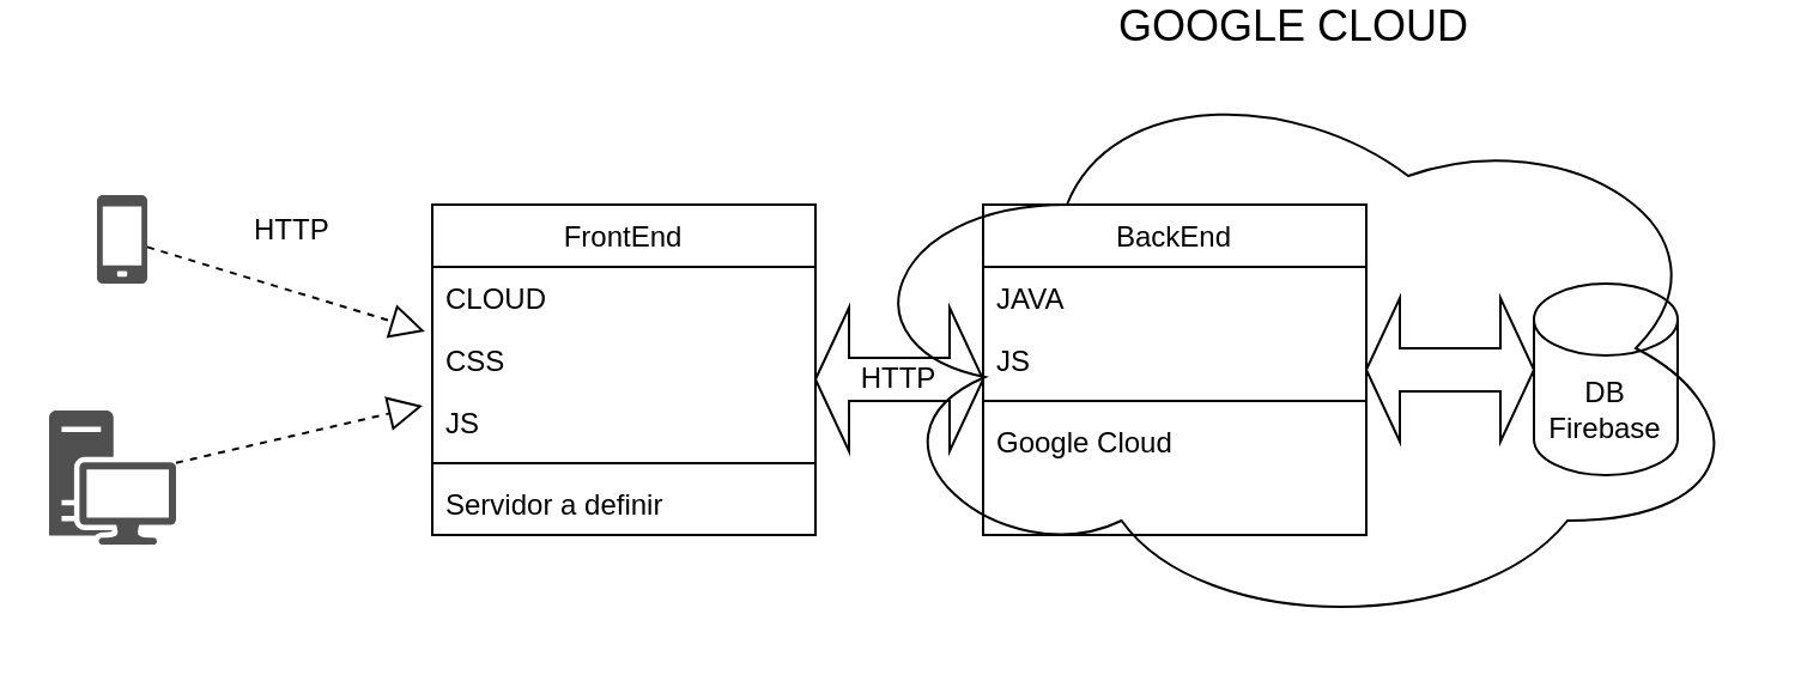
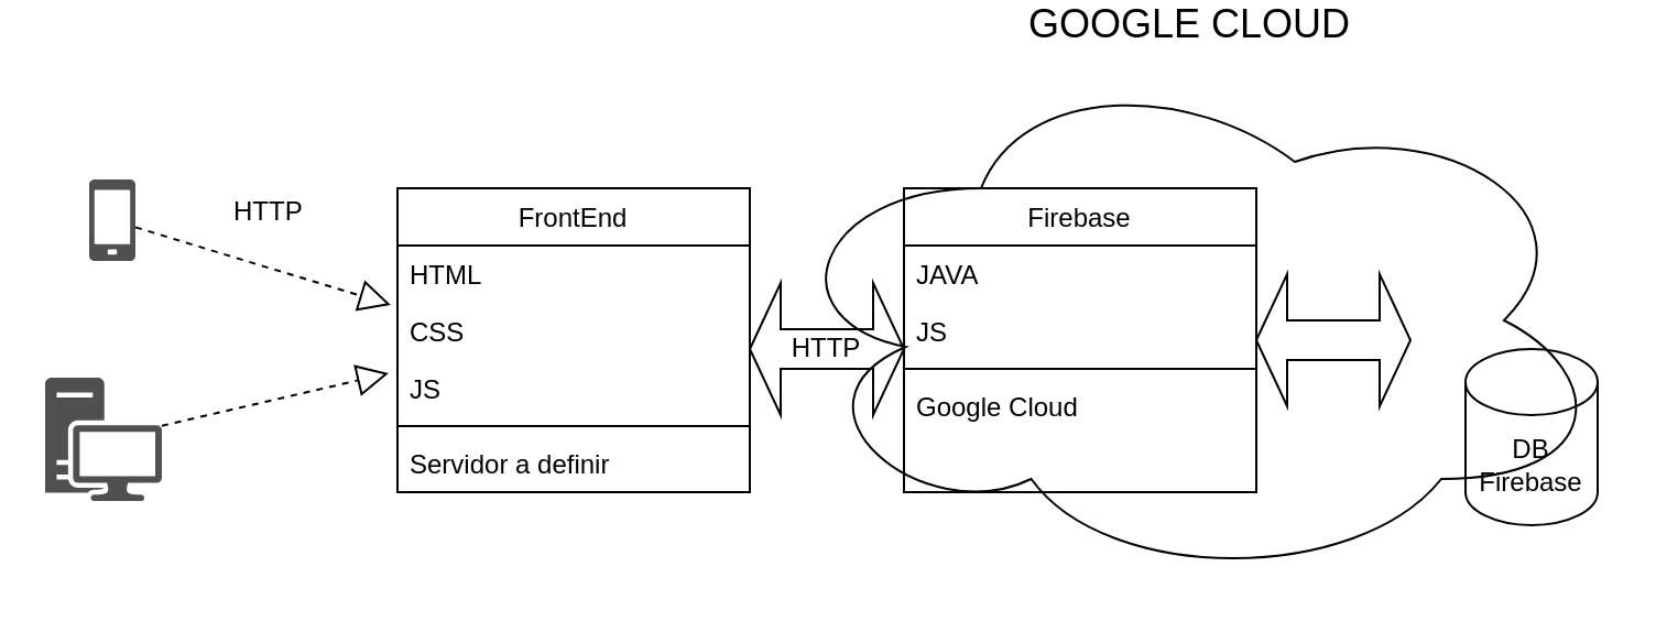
  <mxCell id="0" />
  <mxCell id="1" parent="0" />
- <mxCell id="2" value="BackEnd" style="swimlane;fontStyle=0;align=center;verticalAlign=top;childLayout=stackLayout;horizontal=1;startSize=26;horizontalStack=0;resizeParent=1;resizeLast=0;collapsible=1;marginBottom=0;rounded=0;shadow=0;strokeWidth=1;" parent="1" vertex="1"><mxGeometry x="410" y="80" width="160" height="138" as="geometry"><mxRectangle x="130" y="380" width="160" height="26" as="alternateBounds" /></mxGeometry></mxCell>
+ <mxCell id="2" value="Firebase" style="swimlane;fontStyle=0;align=center;verticalAlign=top;childLayout=stackLayout;horizontal=1;startSize=26;horizontalStack=0;resizeParent=1;resizeLast=0;collapsible=1;marginBottom=0;rounded=0;shadow=0;strokeWidth=1;" parent="1" vertex="1"><mxGeometry x="410" y="80" width="160" height="138" as="geometry"><mxRectangle x="130" y="380" width="160" height="26" as="alternateBounds" /></mxGeometry></mxCell>
  <mxCell id="3" value="JAVA&#10;" style="text;align=left;verticalAlign=top;spacingLeft=4;spacingRight=4;overflow=hidden;rotatable=0;points=[[0,0.5],[1,0.5]];portConstraint=eastwest;" parent="2" vertex="1"><mxGeometry y="26" width="160" height="26" as="geometry" /></mxCell>
  <mxCell id="4" value="JS" style="text;align=left;verticalAlign=top;spacingLeft=4;spacingRight=4;overflow=hidden;rotatable=0;points=[[0,0.5],[1,0.5]];portConstraint=eastwest;rounded=0;shadow=0;html=0;" parent="2" vertex="1"><mxGeometry y="52" width="160" height="26" as="geometry" /></mxCell>
  <mxCell id="5" value="" style="line;html=1;strokeWidth=1;align=left;verticalAlign=middle;spacingTop=-1;spacingLeft=3;spacingRight=3;rotatable=0;labelPosition=right;points=[];portConstraint=eastwest;" parent="2" vertex="1"><mxGeometry y="78" width="160" height="8" as="geometry" /></mxCell>
  <mxCell id="6" value="Google Cloud" style="text;align=left;verticalAlign=top;spacingLeft=4;spacingRight=4;overflow=hidden;rotatable=0;points=[[0,0.5],[1,0.5]];portConstraint=eastwest;" parent="2" vertex="1"><mxGeometry y="86" width="160" height="26" as="geometry" /></mxCell>
- <mxCell id="7" value="DB&lt;br&gt;Firebase" style="shape=cylinder3;whiteSpace=wrap;html=1;boundedLbl=1;backgroundOutline=1;size=15;" vertex="1" parent="1"><mxGeometry x="640" y="113" width="60" height="80" as="geometry" /></mxCell>
+ <mxCell id="7" value="DB&lt;br&gt;Firebase" style="shape=cylinder3;whiteSpace=wrap;html=1;boundedLbl=1;backgroundOutline=1;size=15;" vertex="1" parent="1"><mxGeometry x="665" y="153" width="60" height="80" as="geometry" /></mxCell>
  <mxCell id="8" value="FrontEnd" style="swimlane;fontStyle=0;align=center;verticalAlign=top;childLayout=stackLayout;horizontal=1;startSize=26;horizontalStack=0;resizeParent=1;resizeLast=0;collapsible=1;marginBottom=0;rounded=0;shadow=0;strokeWidth=1;" vertex="1" parent="1"><mxGeometry x="180" y="80" width="160" height="138" as="geometry"><mxRectangle x="130" y="380" width="160" height="26" as="alternateBounds" /></mxGeometry></mxCell>
- <mxCell id="9" value="CLOUD" style="text;align=left;verticalAlign=top;spacingLeft=4;spacingRight=4;overflow=hidden;rotatable=0;points=[[0,0.5],[1,0.5]];portConstraint=eastwest;" vertex="1" parent="8"><mxGeometry y="26" width="160" height="26" as="geometry" /></mxCell>
+ <mxCell id="9" value="HTML" style="text;align=left;verticalAlign=top;spacingLeft=4;spacingRight=4;overflow=hidden;rotatable=0;points=[[0,0.5],[1,0.5]];portConstraint=eastwest;" vertex="1" parent="8"><mxGeometry y="26" width="160" height="26" as="geometry" /></mxCell>
  <mxCell id="10" value="CSS" style="text;align=left;verticalAlign=top;spacingLeft=4;spacingRight=4;overflow=hidden;rotatable=0;points=[[0,0.5],[1,0.5]];portConstraint=eastwest;fontStyle=0" vertex="1" parent="8"><mxGeometry y="52" width="160" height="26" as="geometry" /></mxCell>
  <mxCell id="11" value="JS" style="text;align=left;verticalAlign=top;spacingLeft=4;spacingRight=4;overflow=hidden;rotatable=0;points=[[0,0.5],[1,0.5]];portConstraint=eastwest;rounded=0;shadow=0;html=0;" vertex="1" parent="8"><mxGeometry y="78" width="160" height="26" as="geometry" /></mxCell>
  <mxCell id="12" value="" style="line;html=1;strokeWidth=1;align=left;verticalAlign=middle;spacingTop=-1;spacingLeft=3;spacingRight=3;rotatable=0;labelPosition=right;points=[];portConstraint=eastwest;" vertex="1" parent="8"><mxGeometry y="104" width="160" height="8" as="geometry" /></mxCell>
  <mxCell id="13" value="Servidor a definir" style="text;align=left;verticalAlign=top;spacingLeft=4;spacingRight=4;overflow=hidden;rotatable=0;points=[[0,0.5],[1,0.5]];portConstraint=eastwest;" vertex="1" parent="8"><mxGeometry y="112" width="160" height="26" as="geometry" /></mxCell>
  <mxCell id="14" value="" style="shape=doubleArrow;whiteSpace=wrap;html=1;" vertex="1" parent="1"><mxGeometry x="570" y="119" width="70" height="60" as="geometry" /></mxCell>
  <mxCell id="15" value="HTTP" style="shape=doubleArrow;whiteSpace=wrap;html=1;" vertex="1" parent="1"><mxGeometry x="340" y="123" width="70" height="60" as="geometry" /></mxCell>
  <mxCell id="16" value="" style="sketch=0;pointerEvents=1;shadow=0;dashed=0;html=1;strokeColor=none;fillColor=#505050;labelPosition=center;verticalLabelPosition=bottom;verticalAlign=top;outlineConnect=0;align=center;shape=mxgraph.office.devices.cell_phone_generic;" vertex="1" parent="1"><mxGeometry x="40" y="76" width="21" height="37" as="geometry" /></mxCell>
  <mxCell id="17" value="" style="sketch=0;pointerEvents=1;shadow=0;dashed=0;html=1;strokeColor=none;fillColor=#505050;labelPosition=center;verticalLabelPosition=bottom;verticalAlign=top;outlineConnect=0;align=center;shape=mxgraph.office.devices.workstation;" vertex="1" parent="1"><mxGeometry x="20" y="166" width="53" height="56" as="geometry" /></mxCell>
  <mxCell id="18" value="" style="endArrow=block;dashed=1;endFill=0;endSize=12;html=1;rounded=0;entryX=-0.019;entryY=0.038;entryDx=0;entryDy=0;entryPerimeter=0;" edge="1" parent="1" source="16" target="10"><mxGeometry width="160" relative="1" as="geometry"><mxPoint x="220" y="-110" as="sourcePoint" /><mxPoint x="380" y="-110" as="targetPoint" /></mxGeometry></mxCell>
  <mxCell id="19" value="" style="endArrow=block;dashed=1;endFill=0;endSize=12;html=1;rounded=0;entryX=-0.025;entryY=0.231;entryDx=0;entryDy=0;entryPerimeter=0;" edge="1" parent="1" source="17" target="11"><mxGeometry width="160" relative="1" as="geometry"><mxPoint x="71" y="107.696" as="sourcePoint" /><mxPoint x="186.96" y="142.988" as="targetPoint" /></mxGeometry></mxCell>
  <mxCell id="20" value="HTTP" style="text;strokeColor=none;fillColor=none;align=left;verticalAlign=middle;spacingLeft=4;spacingRight=4;overflow=hidden;points=[[0,0.5],[1,0.5]];portConstraint=eastwest;rotatable=0;whiteSpace=wrap;html=1;" vertex="1" parent="1"><mxGeometry x="100" y="76" width="80" height="30" as="geometry" /></mxCell>
  <mxCell id="21" value="GOOGLE CLOUD" style="ellipse;shape=cloud;whiteSpace=wrap;html=1;fillColor=none;fontSize=18;labelPosition=center;verticalLabelPosition=top;align=center;verticalAlign=bottom;" vertex="1" parent="1"><mxGeometry x="350" y="20" width="380" height="240" as="geometry" /></mxCell>
